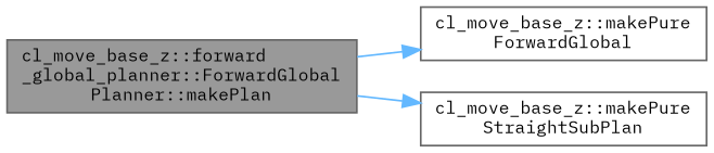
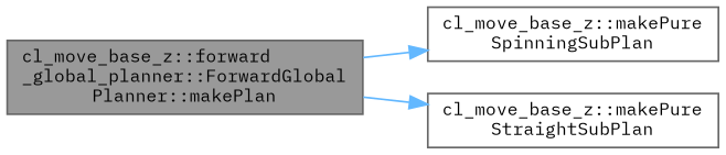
  digraph {
    rankdir=LR
    fontname="IBM Plex Mono"
    node [color=grey40 fillcolor=white fontname="IBM Plex Mono" fontsize=10 shape=box style=filled]
    edge [color=steelblue1 fontname="IBM Plex Mono" fontsize=10 labelfontname=Helvetica labelfontsize=10 style=solid]
    n1 [color=gray40 fillcolor=grey60 fontcolor=black height=0.2 label="cl_move_base_z::forward\l_global_planner::ForwardGlobal\lPlanner::makePlan" width=0.4]
-   n2 [height=0.2 label="cl_move_base_z::makePure\lForwardGlobal" width=0.4]
+   n2 [height=0.2 label="cl_move_base_z::makePure\lSpinningSubPlan" width=0.4]
    n3 [height=0.2 label="cl_move_base_z::makePure\lStraightSubPlan" width=0.4]
    n1 -> n2
    n1 -> n3
  }
